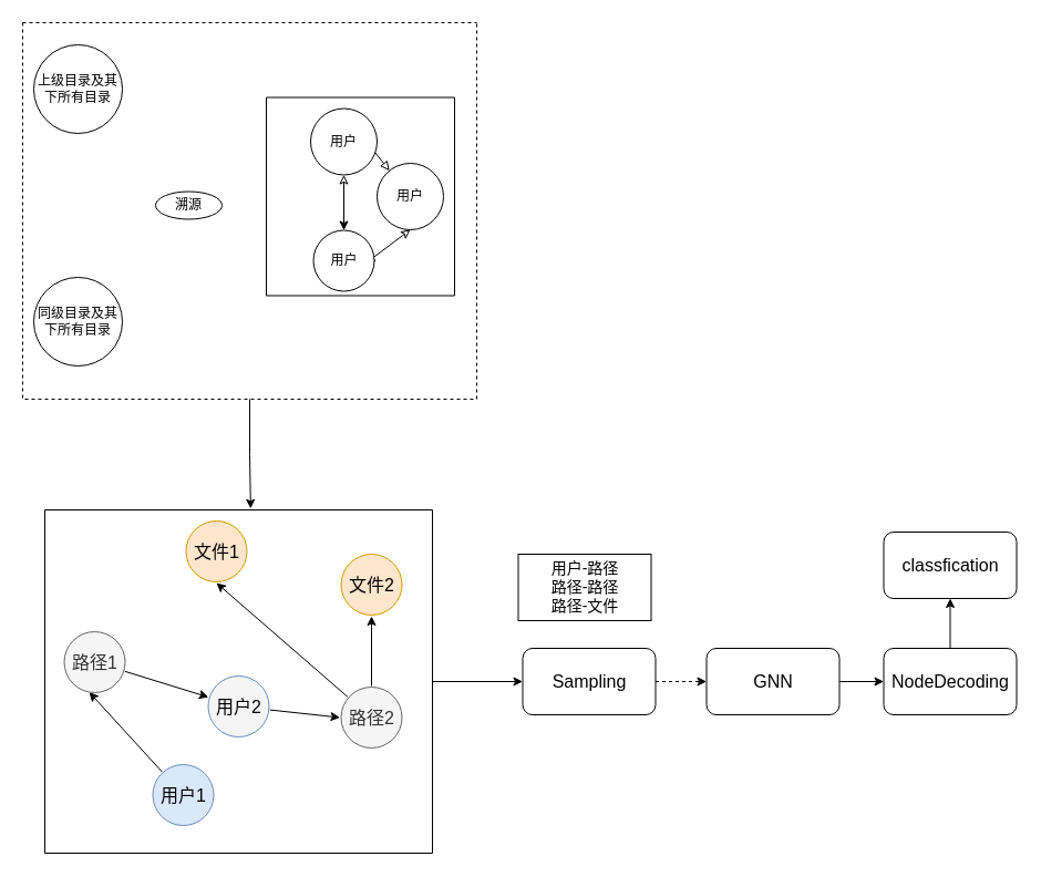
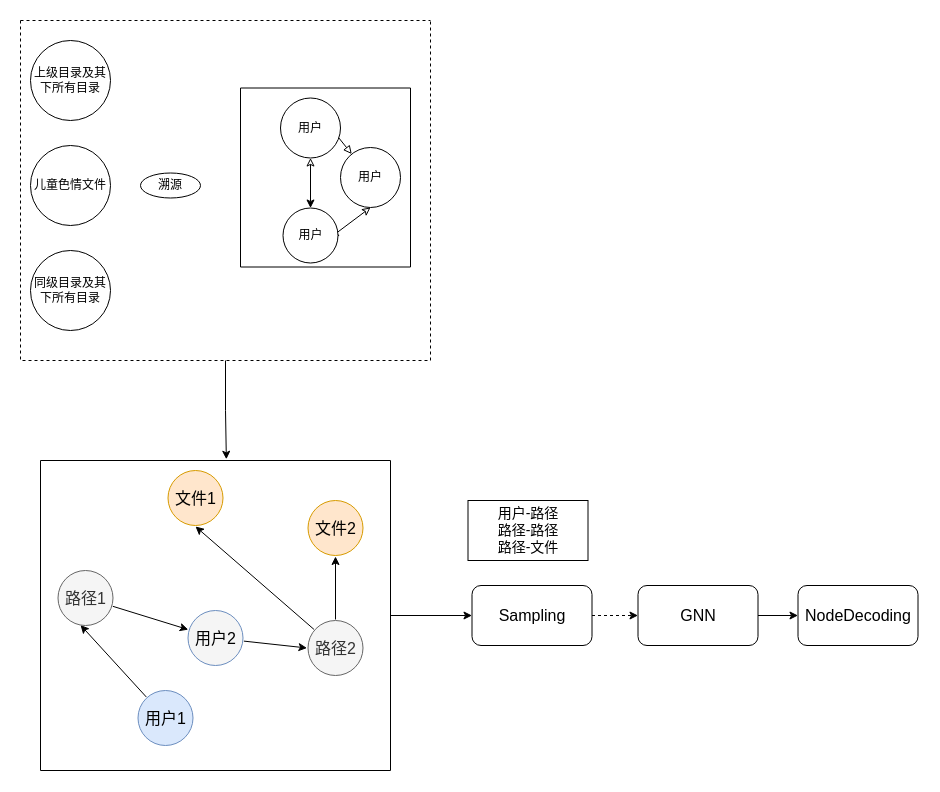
  <mxCell id="0" />
  <mxCell id="1" parent="0" />
  <mxCell id="2" value="文件1" style="ellipse;whiteSpace=wrap;html=1;aspect=fixed;fillColor=#ffe6cc;strokeColor=#d79b00;fontSize=16;perimeterSpacing=1;" parent="1" vertex="1"><mxGeometry x="167.5" y="470" width="55" height="55" as="geometry" /></mxCell>
  <mxCell id="3" style="rounded=0;orthogonalLoop=1;jettySize=auto;html=1;entryX=0.5;entryY=1;entryDx=0;entryDy=0;fontSize=16;" parent="1" source="5" target="2" edge="1"><mxGeometry relative="1" as="geometry" /></mxCell>
  <mxCell id="4" style="rounded=0;orthogonalLoop=1;jettySize=auto;html=1;fontSize=16;" parent="1" source="5" target="6" edge="1"><mxGeometry relative="1" as="geometry" /></mxCell>
  <mxCell id="5" value="路径2" style="ellipse;whiteSpace=wrap;html=1;aspect=fixed;fillColor=#f5f5f5;fontColor=#333333;strokeColor=#666666;fontSize=16;perimeterSpacing=1;" parent="1" vertex="1"><mxGeometry x="307.5" y="620" width="55" height="55" as="geometry" /></mxCell>
  <mxCell id="6" value="文件2" style="ellipse;whiteSpace=wrap;html=1;aspect=fixed;fillColor=#ffe6cc;strokeColor=#d79b00;fontSize=16;perimeterSpacing=1;" parent="1" vertex="1"><mxGeometry x="307.5" y="500" width="55" height="55" as="geometry" /></mxCell>
  <mxCell id="7" style="rounded=0;orthogonalLoop=1;jettySize=auto;html=1;entryX=0;entryY=0.5;entryDx=0;entryDy=0;fontSize=16;" parent="1" source="8" target="5" edge="1"><mxGeometry relative="1" as="geometry" /></mxCell>
  <mxCell id="8" value="用户2" style="ellipse;whiteSpace=wrap;html=1;aspect=fixed;fillColor=#f5f5f5;strokeColor=#6c8ebf;fontSize=16;perimeterSpacing=1;" parent="1" vertex="1"><mxGeometry x="187.5" y="610" width="55" height="55" as="geometry" /></mxCell>
  <mxCell id="9" style="rounded=0;orthogonalLoop=1;jettySize=auto;html=1;entryX=0.413;entryY=0.975;entryDx=0;entryDy=0;entryPerimeter=0;fontSize=16;" parent="1" source="10" target="12" edge="1"><mxGeometry relative="1" as="geometry" /></mxCell>
  <mxCell id="10" value="用户1" style="ellipse;whiteSpace=wrap;html=1;aspect=fixed;fillColor=#dae8fc;strokeColor=#6c8ebf;fontSize=16;perimeterSpacing=1;" parent="1" vertex="1"><mxGeometry x="137.5" y="690" width="55" height="55" as="geometry" /></mxCell>
  <mxCell id="11" style="rounded=0;orthogonalLoop=1;jettySize=auto;html=1;fontSize=16;" parent="1" source="12" target="8" edge="1"><mxGeometry relative="1" as="geometry" /></mxCell>
  <mxCell id="12" value="路径1" style="ellipse;whiteSpace=wrap;html=1;aspect=fixed;fillColor=#f5f5f5;fontColor=#333333;strokeColor=#666666;fontSize=16;perimeterSpacing=1;" parent="1" vertex="1"><mxGeometry x="57.5" y="570" width="55" height="55" as="geometry" /></mxCell>
  <mxCell id="13" style="edgeStyle=orthogonalEdgeStyle;rounded=0;orthogonalLoop=1;jettySize=auto;html=1;dashed=1;" parent="1" source="14" target="18" edge="1"><mxGeometry relative="1" as="geometry" /></mxCell>
  <mxCell id="14" value="Sampling" style="rounded=1;whiteSpace=wrap;html=1;fontSize=16;" parent="1" vertex="1"><mxGeometry x="471.5" y="585" width="120" height="60" as="geometry" /></mxCell>
  <mxCell id="15" style="edgeStyle=orthogonalEdgeStyle;rounded=0;orthogonalLoop=1;jettySize=auto;html=1;" parent="1" source="16" target="14" edge="1"><mxGeometry relative="1" as="geometry" /></mxCell>
  <mxCell id="16" value="" style="swimlane;startSize=0;" parent="1" vertex="1"><mxGeometry x="40" y="460" width="350" height="310" as="geometry" /></mxCell>
  <mxCell id="17" value="" style="edgeStyle=orthogonalEdgeStyle;rounded=0;orthogonalLoop=1;jettySize=auto;html=1;" parent="1" source="18" target="20" edge="1"><mxGeometry relative="1" as="geometry" /></mxCell>
  <mxCell id="18" value="GNN" style="rounded=1;whiteSpace=wrap;html=1;fontSize=16;" parent="1" vertex="1"><mxGeometry x="637.5" y="585" width="120" height="60" as="geometry" /></mxCell>
- <mxCell id="19" value="" style="edgeStyle=orthogonalEdgeStyle;rounded=0;orthogonalLoop=1;jettySize=auto;html=1;" parent="1" source="20" target="21" edge="1"><mxGeometry relative="1" as="geometry" /></mxCell>
  <mxCell id="20" value="NodeDecoding" style="rounded=1;whiteSpace=wrap;html=1;fontSize=16;" parent="1" vertex="1"><mxGeometry x="797.5" y="585" width="120" height="60" as="geometry" /></mxCell>
- <mxCell id="21" value="classfication" style="rounded=1;whiteSpace=wrap;html=1;fontSize=16;" parent="1" vertex="1"><mxGeometry x="797.5" y="480" width="120" height="60" as="geometry" /></mxCell>
  <mxCell id="22" value="&lt;font style=&quot;font-size: 14px;&quot;&gt;用户-路径&lt;br&gt;路径-路径&lt;br&gt;路径-文件&lt;/font&gt;" style="whiteSpace=wrap;html=1;rounded=0;" parent="1" vertex="1"><mxGeometry x="467.5" y="500" width="120" height="60" as="geometry" /></mxCell>
  <mxCell id="23" value="" style="group" vertex="1" connectable="0" parent="1"><mxGeometry x="20" y="20" width="410" height="340" as="geometry" /></mxCell>
  <mxCell id="24" value="" style="swimlane;startSize=0;dashed=1;" vertex="1" parent="23"><mxGeometry width="410" height="340" as="geometry" /></mxCell>
  <mxCell id="25" value="同级目录及其下所有目录" style="ellipse;whiteSpace=wrap;html=1;aspect=fixed;" vertex="1" parent="24"><mxGeometry x="10" y="230" width="80" height="80" as="geometry" /></mxCell>
  <mxCell id="26" value="上级目录及其下所有目录" style="ellipse;whiteSpace=wrap;html=1;aspect=fixed;" vertex="1" parent="24"><mxGeometry x="10" y="20" width="80" height="80" as="geometry" /></mxCell>
  <mxCell id="27" value="" style="swimlane;startSize=0;" vertex="1" parent="24"><mxGeometry x="220" y="67.5" width="170" height="179" as="geometry" /></mxCell>
  <mxCell id="28" style="rounded=0;orthogonalLoop=1;jettySize=auto;html=1;startArrow=block;startFill=0;" edge="1" parent="27" source="30"><mxGeometry relative="1" as="geometry"><mxPoint x="90" y="39.5" as="targetPoint" /></mxGeometry></mxCell>
  <mxCell id="29" style="rounded=0;orthogonalLoop=1;jettySize=auto;html=1;exitX=0.5;exitY=1;exitDx=0;exitDy=0;startArrow=classic;startFill=0;" edge="1" parent="27" source="30"><mxGeometry relative="1" as="geometry"><mxPoint x="90" y="149.5" as="targetPoint" /></mxGeometry></mxCell>
  <mxCell id="30" value="用户" style="ellipse;whiteSpace=wrap;html=1;aspect=fixed;" vertex="1" parent="27"><mxGeometry x="100" y="59.5" width="60" height="60" as="geometry" /></mxCell>
+ <mxCell id="31" value="儿童色情文件" style="ellipse;whiteSpace=wrap;html=1;aspect=fixed;" vertex="1" parent="24"><mxGeometry x="10" y="125" width="80" height="80" as="geometry" /></mxCell>
  <mxCell id="32" value="溯源" style="ellipse;whiteSpace=wrap;html=1;" vertex="1" parent="24"><mxGeometry x="120" y="152.5" width="60" height="25" as="geometry" /></mxCell>
  <mxCell id="33" value="" style="group" vertex="1" connectable="0" parent="23"><mxGeometry x="260" y="77.5" width="60" height="165" as="geometry" /></mxCell>
  <mxCell id="34" value="用户" style="ellipse;whiteSpace=wrap;html=1;aspect=fixed;" vertex="1" parent="33"><mxGeometry width="60" height="60" as="geometry" /></mxCell>
  <mxCell id="35" value="用户" style="ellipse;whiteSpace=wrap;html=1;aspect=fixed;" vertex="1" parent="33"><mxGeometry x="2.5" y="110" width="55" height="55" as="geometry" /></mxCell>
  <mxCell id="36" style="edgeStyle=orthogonalEdgeStyle;rounded=0;orthogonalLoop=1;jettySize=auto;html=1;entryX=0.5;entryY=0;entryDx=0;entryDy=0;startArrow=classic;startFill=0;" edge="1" parent="33" source="34" target="35"><mxGeometry relative="1" as="geometry" /></mxCell>
  <mxCell id="37" style="edgeStyle=orthogonalEdgeStyle;rounded=0;orthogonalLoop=1;jettySize=auto;html=1;entryX=0.531;entryY=-0.004;entryDx=0;entryDy=0;entryPerimeter=0;" edge="1" parent="1" source="24" target="16"><mxGeometry relative="1" as="geometry" /></mxCell>
